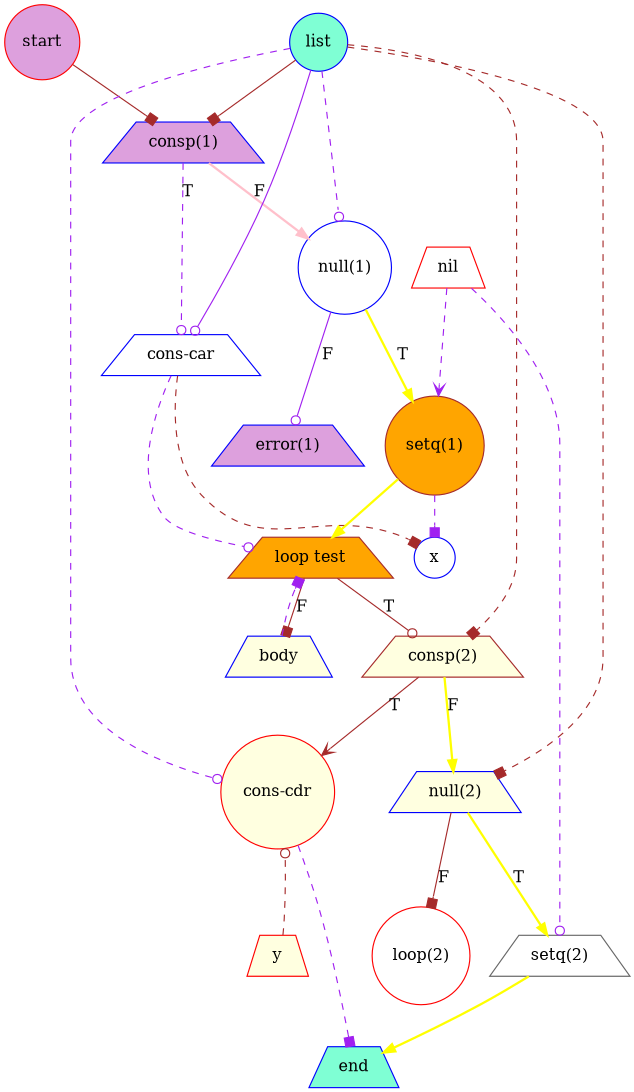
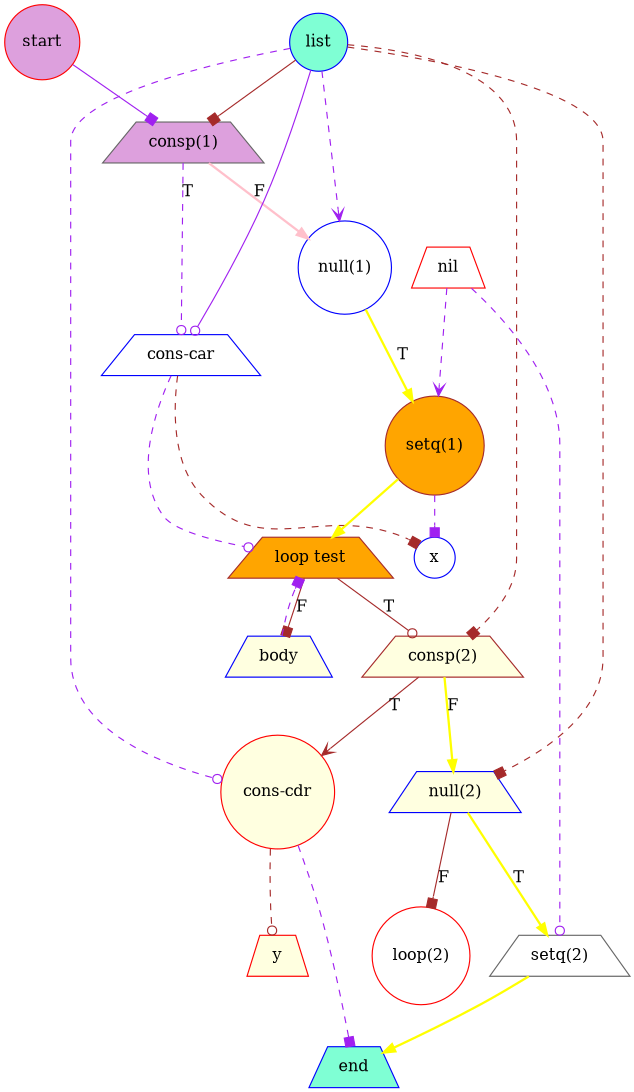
  digraph {
    node [color=blue fillcolor=white shape=trapezium style=filled]
    edge [arrowhead=box color=purple style=dashed]
    n1 [color=red fillcolor=plum label=start shape=circle]
-   n2 [fillcolor=plum label="consp(1)"]
+   n2 [color=gray40 fillcolor=plum label="consp(1)"]
    n3 [label="null(1)" shape=circle]
    n4 [label="cons-car"]
    n5 [fillcolor=aquamarine label=end]
    n6 [color=brown fillcolor=orange label="setq(1)" shape=circle]
-   n7 [fillcolor=plum label="error(1)"]
    n8 [color=brown fillcolor=orange label="loop test"]
    n9 [label=x shape=circle]
    n10 [color=brown fillcolor=lightyellow label="consp(2)"]
    n11 [fillcolor=lightyellow label="null(2)"]
    n12 [color=red fillcolor=lightyellow label="cons-cdr" shape=circle]
    n13 [color=gray40 label="setq(2)"]
    n14 [color=red label="loop(2)" shape=circle]
    n15 [color=red fillcolor=lightyellow label=y]
    n16 [fillcolor=lightyellow label=body]
    n17 [fillcolor=aquamarine label=list shape=circle]
    n18 [color=red label=nil]
-   n1 -> n2 [color=brown style=solid]
+   n1 -> n2 [style=solid]
    n2 -> n3 [color=pink label=F style=bold arrowhead=""]
    n2 -> n4 [arrowhead=odot label=T]
    n3 -> n6 [color=yellow label=T style=bold arrowhead=""]
-   n3 -> n7 [arrowhead=odot label=F style=solid]
    n4 -> n8 [arrowhead=odot]
    n4 -> n9 [color=brown]
    n6 -> n8 [color=yellow style=bold arrowhead=""]
    n6 -> n9
    n8 -> n10 [arrowhead=odot color=brown label=T style=solid]
    n8 -> n16 [color=brown label=F style=solid]
    n10 -> n11 [color=yellow label=F style=bold arrowhead=""]
    n10 -> n12 [arrowhead=vee color=brown label=T style=solid]
    n11 -> n13 [color=yellow label=T style=bold arrowhead=""]
    n11 -> n14 [color=brown label=F style=solid]
    n12 -> n5
-   n15 -> n12 [arrowhead=odot color=brown]
+   n12 -> n15 [arrowhead=odot color=brown]
    n13 -> n5 [color=yellow style=bold arrowhead=""]
    n16 -> n8
    n17 -> n2 [color=brown style=solid]
-   n17 -> n3 [arrowhead=odot]
+   n17 -> n3 [arrowhead=vee]
    n17 -> n4 [arrowhead=odot style=solid]
    n17 -> n10 [color=brown]
    n17 -> n11 [color=brown]
    n17 -> n12 [arrowhead=odot]
    n18 -> n6 [arrowhead=vee]
    n18 -> n13 [arrowhead=odot]
  }
